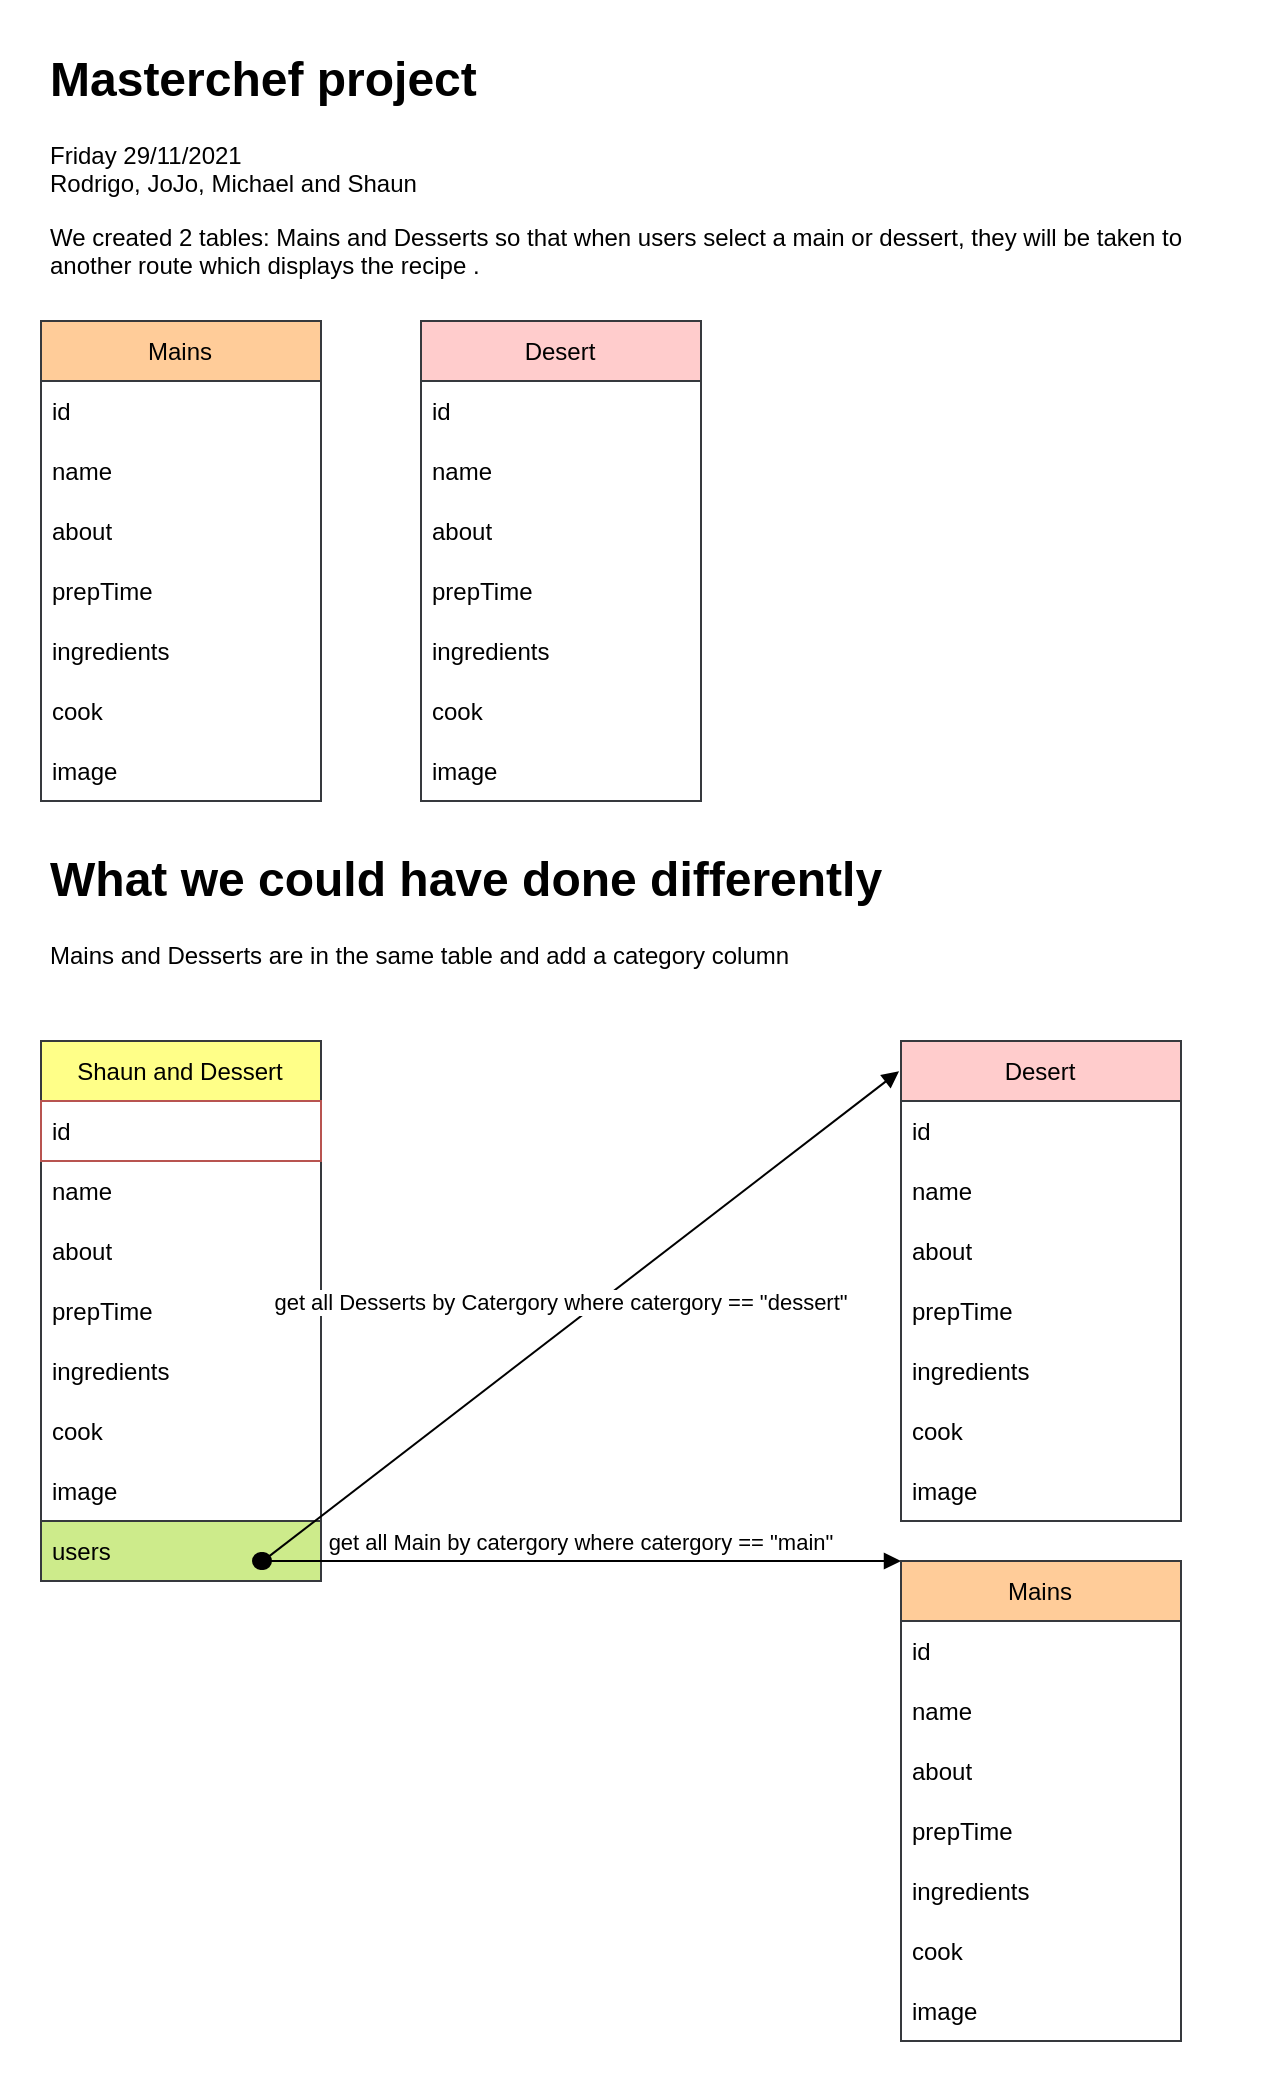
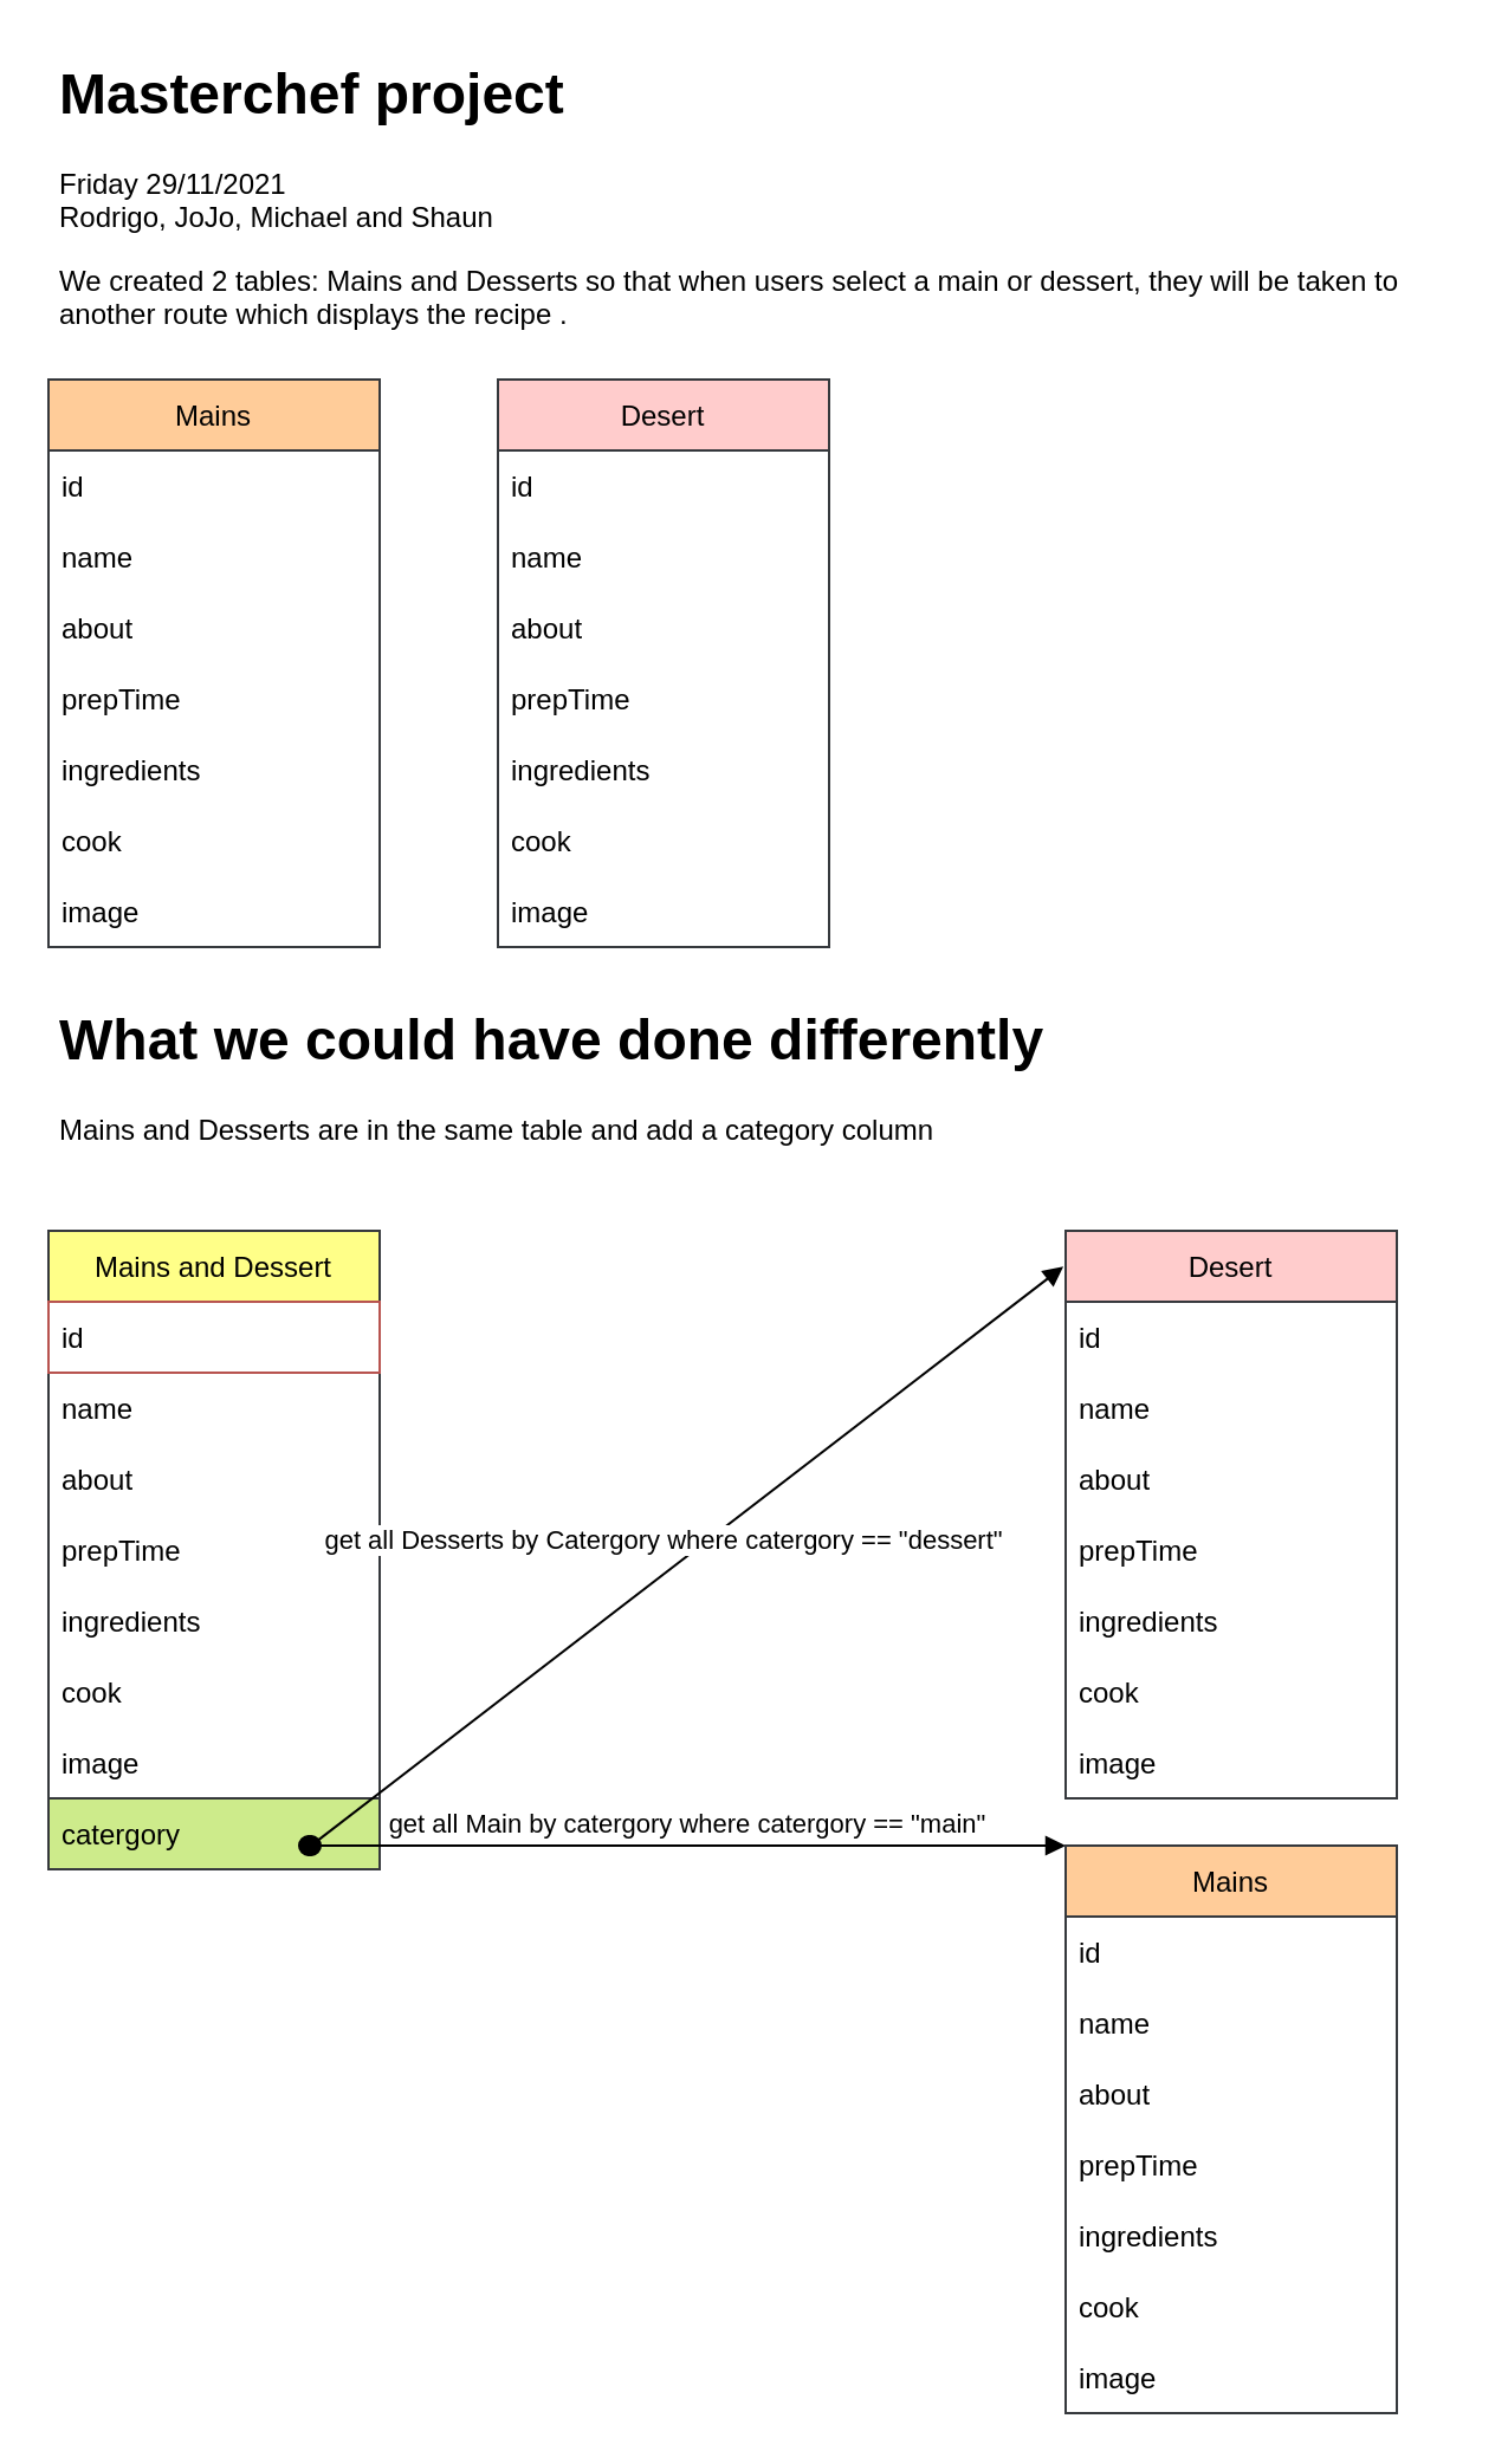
  <mxCell id="0" />
  <mxCell id="1" parent="0" />
  <mxCell id="2" value="&lt;h1&gt;Masterchef project&lt;/h1&gt;&lt;div&gt;Friday 29/11/2021&lt;/div&gt;&lt;div&gt;Rodrigo, JoJo, Michael and Shaun&lt;br&gt;&lt;/div&gt;&lt;p&gt;We created 2 tables: Mains and Desserts so that when users select a main or dessert, they will be taken to another route which displays the recipe .&lt;/p&gt;" style="text;html=1;strokeColor=none;fillColor=none;spacing=5;spacingTop=-20;whiteSpace=wrap;overflow=hidden;rounded=0;" vertex="1" parent="1"><mxGeometry x="20" y="20" width="590" height="120" as="geometry" /></mxCell>
  <mxCell id="3" value="Mains" style="swimlane;fontStyle=0;childLayout=stackLayout;horizontal=1;startSize=30;horizontalStack=0;resizeParent=1;resizeParentMax=0;resizeLast=0;collapsible=1;marginBottom=0;fillColor=#ffcc99;strokeColor=#36393d;" vertex="1" parent="1"><mxGeometry x="20" y="160" width="140" height="240" as="geometry" /></mxCell>
  <mxCell id="4" value="id" style="text;strokeColor=none;fillColor=none;align=left;verticalAlign=middle;spacingLeft=4;spacingRight=4;overflow=hidden;points=[[0,0.5],[1,0.5]];portConstraint=eastwest;rotatable=0;" vertex="1" parent="3"><mxGeometry y="30" width="140" height="30" as="geometry" /></mxCell>
  <mxCell id="5" value="name" style="text;strokeColor=none;fillColor=none;align=left;verticalAlign=middle;spacingLeft=4;spacingRight=4;overflow=hidden;points=[[0,0.5],[1,0.5]];portConstraint=eastwest;rotatable=0;" vertex="1" parent="3"><mxGeometry y="60" width="140" height="30" as="geometry" /></mxCell>
  <mxCell id="6" value="about" style="text;strokeColor=none;fillColor=none;align=left;verticalAlign=middle;spacingLeft=4;spacingRight=4;overflow=hidden;points=[[0,0.5],[1,0.5]];portConstraint=eastwest;rotatable=0;" vertex="1" parent="3"><mxGeometry y="90" width="140" height="30" as="geometry" /></mxCell>
  <mxCell id="7" value="prepTime" style="text;strokeColor=none;fillColor=none;align=left;verticalAlign=middle;spacingLeft=4;spacingRight=4;overflow=hidden;points=[[0,0.5],[1,0.5]];portConstraint=eastwest;rotatable=0;" vertex="1" parent="3"><mxGeometry y="120" width="140" height="30" as="geometry" /></mxCell>
  <mxCell id="8" value="ingredients" style="text;strokeColor=none;fillColor=none;align=left;verticalAlign=middle;spacingLeft=4;spacingRight=4;overflow=hidden;points=[[0,0.5],[1,0.5]];portConstraint=eastwest;rotatable=0;" vertex="1" parent="3"><mxGeometry y="150" width="140" height="30" as="geometry" /></mxCell>
  <mxCell id="9" value="cook" style="text;strokeColor=none;fillColor=none;align=left;verticalAlign=middle;spacingLeft=4;spacingRight=4;overflow=hidden;points=[[0,0.5],[1,0.5]];portConstraint=eastwest;rotatable=0;" vertex="1" parent="3"><mxGeometry y="180" width="140" height="30" as="geometry" /></mxCell>
  <mxCell id="10" value="image" style="text;strokeColor=none;fillColor=none;align=left;verticalAlign=middle;spacingLeft=4;spacingRight=4;overflow=hidden;points=[[0,0.5],[1,0.5]];portConstraint=eastwest;rotatable=0;" vertex="1" parent="3"><mxGeometry y="210" width="140" height="30" as="geometry" /></mxCell>
  <mxCell id="11" value="Desert" style="swimlane;fontStyle=0;childLayout=stackLayout;horizontal=1;startSize=30;horizontalStack=0;resizeParent=1;resizeParentMax=0;resizeLast=0;collapsible=1;marginBottom=0;fillColor=#ffcccc;strokeColor=#36393d;" vertex="1" parent="1"><mxGeometry x="210" y="160" width="140" height="240" as="geometry" /></mxCell>
  <mxCell id="12" value="id" style="text;strokeColor=none;fillColor=none;align=left;verticalAlign=middle;spacingLeft=4;spacingRight=4;overflow=hidden;points=[[0,0.5],[1,0.5]];portConstraint=eastwest;rotatable=0;" vertex="1" parent="11"><mxGeometry y="30" width="140" height="30" as="geometry" /></mxCell>
  <mxCell id="13" value="name" style="text;strokeColor=none;fillColor=none;align=left;verticalAlign=middle;spacingLeft=4;spacingRight=4;overflow=hidden;points=[[0,0.5],[1,0.5]];portConstraint=eastwest;rotatable=0;" vertex="1" parent="11"><mxGeometry y="60" width="140" height="30" as="geometry" /></mxCell>
  <mxCell id="14" value="about" style="text;strokeColor=none;fillColor=none;align=left;verticalAlign=middle;spacingLeft=4;spacingRight=4;overflow=hidden;points=[[0,0.5],[1,0.5]];portConstraint=eastwest;rotatable=0;" vertex="1" parent="11"><mxGeometry y="90" width="140" height="30" as="geometry" /></mxCell>
  <mxCell id="15" value="prepTime" style="text;strokeColor=none;fillColor=none;align=left;verticalAlign=middle;spacingLeft=4;spacingRight=4;overflow=hidden;points=[[0,0.5],[1,0.5]];portConstraint=eastwest;rotatable=0;" vertex="1" parent="11"><mxGeometry y="120" width="140" height="30" as="geometry" /></mxCell>
  <mxCell id="16" value="ingredients" style="text;strokeColor=none;fillColor=none;align=left;verticalAlign=middle;spacingLeft=4;spacingRight=4;overflow=hidden;points=[[0,0.5],[1,0.5]];portConstraint=eastwest;rotatable=0;" vertex="1" parent="11"><mxGeometry y="150" width="140" height="30" as="geometry" /></mxCell>
  <mxCell id="17" value="cook" style="text;strokeColor=none;fillColor=none;align=left;verticalAlign=middle;spacingLeft=4;spacingRight=4;overflow=hidden;points=[[0,0.5],[1,0.5]];portConstraint=eastwest;rotatable=0;" vertex="1" parent="11"><mxGeometry y="180" width="140" height="30" as="geometry" /></mxCell>
  <mxCell id="18" value="image" style="text;strokeColor=none;fillColor=none;align=left;verticalAlign=middle;spacingLeft=4;spacingRight=4;overflow=hidden;points=[[0,0.5],[1,0.5]];portConstraint=eastwest;rotatable=0;" vertex="1" parent="11"><mxGeometry y="210" width="140" height="30" as="geometry" /></mxCell>
  <mxCell id="19" value="&lt;h1&gt;What we could have done differently&lt;br&gt;&lt;/h1&gt;Mains and Desserts are in the same table and add a category column&amp;nbsp; " style="text;html=1;strokeColor=none;fillColor=none;spacing=5;spacingTop=-20;whiteSpace=wrap;overflow=hidden;rounded=0;" vertex="1" parent="1"><mxGeometry x="20" y="420" width="590" height="80" as="geometry" /></mxCell>
- <mxCell id="20" value="Shaun and Dessert" style="swimlane;fontStyle=0;childLayout=stackLayout;horizontal=1;startSize=30;horizontalStack=0;resizeParent=1;resizeParentMax=0;resizeLast=0;collapsible=1;marginBottom=0;fillColor=#ffff88;strokeColor=#36393d;" vertex="1" parent="1"><mxGeometry x="20" y="520" width="140" height="270" as="geometry" /></mxCell>
+ <mxCell id="20" value="Mains and Dessert" style="swimlane;fontStyle=0;childLayout=stackLayout;horizontal=1;startSize=30;horizontalStack=0;resizeParent=1;resizeParentMax=0;resizeLast=0;collapsible=1;marginBottom=0;fillColor=#ffff88;strokeColor=#36393d;" vertex="1" parent="1"><mxGeometry x="20" y="520" width="140" height="270" as="geometry" /></mxCell>
  <mxCell id="21" value="id" style="text;strokeColor=#b85450;fillColor=none;align=left;verticalAlign=middle;spacingLeft=4;spacingRight=4;overflow=hidden;points=[[0,0.5],[1,0.5]];portConstraint=eastwest;rotatable=0;" vertex="1" parent="20"><mxGeometry y="30" width="140" height="30" as="geometry" /></mxCell>
  <mxCell id="22" value="name" style="text;strokeColor=none;fillColor=none;align=left;verticalAlign=middle;spacingLeft=4;spacingRight=4;overflow=hidden;points=[[0,0.5],[1,0.5]];portConstraint=eastwest;rotatable=0;" vertex="1" parent="20"><mxGeometry y="60" width="140" height="30" as="geometry" /></mxCell>
  <mxCell id="23" value="about" style="text;strokeColor=none;fillColor=none;align=left;verticalAlign=middle;spacingLeft=4;spacingRight=4;overflow=hidden;points=[[0,0.5],[1,0.5]];portConstraint=eastwest;rotatable=0;" vertex="1" parent="20"><mxGeometry y="90" width="140" height="30" as="geometry" /></mxCell>
  <mxCell id="24" value="prepTime" style="text;strokeColor=none;fillColor=none;align=left;verticalAlign=middle;spacingLeft=4;spacingRight=4;overflow=hidden;points=[[0,0.5],[1,0.5]];portConstraint=eastwest;rotatable=0;" vertex="1" parent="20"><mxGeometry y="120" width="140" height="30" as="geometry" /></mxCell>
  <mxCell id="25" value="ingredients" style="text;strokeColor=none;fillColor=none;align=left;verticalAlign=middle;spacingLeft=4;spacingRight=4;overflow=hidden;points=[[0,0.5],[1,0.5]];portConstraint=eastwest;rotatable=0;" vertex="1" parent="20"><mxGeometry y="150" width="140" height="30" as="geometry" /></mxCell>
  <mxCell id="26" value="cook" style="text;strokeColor=none;fillColor=none;align=left;verticalAlign=middle;spacingLeft=4;spacingRight=4;overflow=hidden;points=[[0,0.5],[1,0.5]];portConstraint=eastwest;rotatable=0;" vertex="1" parent="20"><mxGeometry y="180" width="140" height="30" as="geometry" /></mxCell>
  <mxCell id="27" value="image" style="text;strokeColor=none;fillColor=none;align=left;verticalAlign=middle;spacingLeft=4;spacingRight=4;overflow=hidden;points=[[0,0.5],[1,0.5]];portConstraint=eastwest;rotatable=0;" vertex="1" parent="20"><mxGeometry y="210" width="140" height="30" as="geometry" /></mxCell>
- <mxCell id="28" value="users" style="text;strokeColor=#36393d;fillColor=#cdeb8b;align=left;verticalAlign=middle;spacingLeft=4;spacingRight=4;overflow=hidden;points=[[0,0.5],[1,0.5]];portConstraint=eastwest;rotatable=0;" vertex="1" parent="20"><mxGeometry y="240" width="140" height="30" as="geometry" /></mxCell>
+ <mxCell id="28" value="catergory" style="text;strokeColor=#36393d;fillColor=#cdeb8b;align=left;verticalAlign=middle;spacingLeft=4;spacingRight=4;overflow=hidden;points=[[0,0.5],[1,0.5]];portConstraint=eastwest;rotatable=0;" vertex="1" parent="20"><mxGeometry y="240" width="140" height="30" as="geometry" /></mxCell>
  <mxCell id="29" value="get all Main by catergory where catergory == &quot;main&quot; " style="html=1;verticalAlign=bottom;startArrow=oval;startFill=1;endArrow=block;startSize=8;rounded=0;" edge="1" parent="20"><mxGeometry width="60" relative="1" as="geometry"><mxPoint x="110" y="260" as="sourcePoint" /><mxPoint x="430" y="260" as="targetPoint" /></mxGeometry></mxCell>
  <mxCell id="30" value="Mains" style="swimlane;fontStyle=0;childLayout=stackLayout;horizontal=1;startSize=30;horizontalStack=0;resizeParent=1;resizeParentMax=0;resizeLast=0;collapsible=1;marginBottom=0;fillColor=#ffcc99;strokeColor=#36393d;" vertex="1" parent="1"><mxGeometry x="450" y="780" width="140" height="240" as="geometry" /></mxCell>
  <mxCell id="31" value="id" style="text;strokeColor=none;fillColor=none;align=left;verticalAlign=middle;spacingLeft=4;spacingRight=4;overflow=hidden;points=[[0,0.5],[1,0.5]];portConstraint=eastwest;rotatable=0;" vertex="1" parent="30"><mxGeometry y="30" width="140" height="30" as="geometry" /></mxCell>
  <mxCell id="32" value="name" style="text;strokeColor=none;fillColor=none;align=left;verticalAlign=middle;spacingLeft=4;spacingRight=4;overflow=hidden;points=[[0,0.5],[1,0.5]];portConstraint=eastwest;rotatable=0;" vertex="1" parent="30"><mxGeometry y="60" width="140" height="30" as="geometry" /></mxCell>
  <mxCell id="33" value="about" style="text;strokeColor=none;fillColor=none;align=left;verticalAlign=middle;spacingLeft=4;spacingRight=4;overflow=hidden;points=[[0,0.5],[1,0.5]];portConstraint=eastwest;rotatable=0;" vertex="1" parent="30"><mxGeometry y="90" width="140" height="30" as="geometry" /></mxCell>
  <mxCell id="34" value="prepTime" style="text;strokeColor=none;fillColor=none;align=left;verticalAlign=middle;spacingLeft=4;spacingRight=4;overflow=hidden;points=[[0,0.5],[1,0.5]];portConstraint=eastwest;rotatable=0;" vertex="1" parent="30"><mxGeometry y="120" width="140" height="30" as="geometry" /></mxCell>
  <mxCell id="35" value="ingredients" style="text;strokeColor=none;fillColor=none;align=left;verticalAlign=middle;spacingLeft=4;spacingRight=4;overflow=hidden;points=[[0,0.5],[1,0.5]];portConstraint=eastwest;rotatable=0;" vertex="1" parent="30"><mxGeometry y="150" width="140" height="30" as="geometry" /></mxCell>
  <mxCell id="36" value="cook" style="text;strokeColor=none;fillColor=none;align=left;verticalAlign=middle;spacingLeft=4;spacingRight=4;overflow=hidden;points=[[0,0.5],[1,0.5]];portConstraint=eastwest;rotatable=0;" vertex="1" parent="30"><mxGeometry y="180" width="140" height="30" as="geometry" /></mxCell>
  <mxCell id="37" value="image" style="text;strokeColor=none;fillColor=none;align=left;verticalAlign=middle;spacingLeft=4;spacingRight=4;overflow=hidden;points=[[0,0.5],[1,0.5]];portConstraint=eastwest;rotatable=0;" vertex="1" parent="30"><mxGeometry y="210" width="140" height="30" as="geometry" /></mxCell>
  <mxCell id="38" value="get all Desserts by Catergory where catergory == &quot;dessert&quot;" style="html=1;verticalAlign=bottom;startArrow=oval;startFill=1;endArrow=block;startSize=8;rounded=0;shadow=0;sketch=0;entryX=-0.014;entryY=0.063;entryDx=0;entryDy=0;entryPerimeter=0;" edge="1" parent="1"><mxGeometry x="-0.047" y="4" width="60" relative="1" as="geometry"><mxPoint x="131" y="780" as="sourcePoint" /><mxPoint x="449.04" y="535.12" as="targetPoint" /><mxPoint as="offset" /></mxGeometry></mxCell>
  <mxCell id="39" value="Desert" style="swimlane;fontStyle=0;childLayout=stackLayout;horizontal=1;startSize=30;horizontalStack=0;resizeParent=1;resizeParentMax=0;resizeLast=0;collapsible=1;marginBottom=0;fillColor=#ffcccc;strokeColor=#36393d;" vertex="1" parent="1"><mxGeometry x="450" y="520" width="140" height="240" as="geometry" /></mxCell>
  <mxCell id="40" value="id" style="text;strokeColor=none;fillColor=none;align=left;verticalAlign=middle;spacingLeft=4;spacingRight=4;overflow=hidden;points=[[0,0.5],[1,0.5]];portConstraint=eastwest;rotatable=0;" vertex="1" parent="39"><mxGeometry y="30" width="140" height="30" as="geometry" /></mxCell>
  <mxCell id="41" value="name" style="text;strokeColor=none;fillColor=none;align=left;verticalAlign=middle;spacingLeft=4;spacingRight=4;overflow=hidden;points=[[0,0.5],[1,0.5]];portConstraint=eastwest;rotatable=0;" vertex="1" parent="39"><mxGeometry y="60" width="140" height="30" as="geometry" /></mxCell>
  <mxCell id="42" value="about" style="text;strokeColor=none;fillColor=none;align=left;verticalAlign=middle;spacingLeft=4;spacingRight=4;overflow=hidden;points=[[0,0.5],[1,0.5]];portConstraint=eastwest;rotatable=0;" vertex="1" parent="39"><mxGeometry y="90" width="140" height="30" as="geometry" /></mxCell>
  <mxCell id="43" value="prepTime" style="text;strokeColor=none;fillColor=none;align=left;verticalAlign=middle;spacingLeft=4;spacingRight=4;overflow=hidden;points=[[0,0.5],[1,0.5]];portConstraint=eastwest;rotatable=0;" vertex="1" parent="39"><mxGeometry y="120" width="140" height="30" as="geometry" /></mxCell>
  <mxCell id="44" value="ingredients" style="text;strokeColor=none;fillColor=none;align=left;verticalAlign=middle;spacingLeft=4;spacingRight=4;overflow=hidden;points=[[0,0.5],[1,0.5]];portConstraint=eastwest;rotatable=0;" vertex="1" parent="39"><mxGeometry y="150" width="140" height="30" as="geometry" /></mxCell>
  <mxCell id="45" value="cook" style="text;strokeColor=none;fillColor=none;align=left;verticalAlign=middle;spacingLeft=4;spacingRight=4;overflow=hidden;points=[[0,0.5],[1,0.5]];portConstraint=eastwest;rotatable=0;" vertex="1" parent="39"><mxGeometry y="180" width="140" height="30" as="geometry" /></mxCell>
  <mxCell id="46" value="image" style="text;strokeColor=none;fillColor=none;align=left;verticalAlign=middle;spacingLeft=4;spacingRight=4;overflow=hidden;points=[[0,0.5],[1,0.5]];portConstraint=eastwest;rotatable=0;" vertex="1" parent="39"><mxGeometry y="210" width="140" height="30" as="geometry" /></mxCell>
